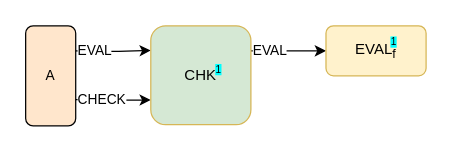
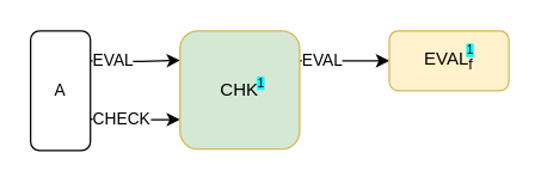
  <mxCell id="0" />
  <mxCell id="1" parent="0" />
  <mxCell id="2" value="EVAL" style="edgeStyle=orthogonalEdgeStyle;rounded=1;orthogonalLoop=1;jettySize=auto;html=1;entryX=0;entryY=0.5;entryDx=0;entryDy=0;align=left;" edge="1" parent="1" target="5"><mxGeometry x="-0.667" y="-10" relative="1" as="geometry"><mxPoint x="200" y="40" as="sourcePoint" /><Array as="points"><mxPoint x="210" y="40" /><mxPoint x="210" y="40" /></Array><mxPoint x="-10" y="-10" as="offset" /></mxGeometry></mxCell>
- <mxCell id="3" value="&lt;font color=&quot;#000000&quot;&gt;A&lt;/font&gt;" style="rounded=1;whiteSpace=wrap;html=1;labelBackgroundColor=none;fontSize=11;fontColor=#3333FF;fillColor=#ffe6cc;" parent="1" vertex="1"><mxGeometry x="20" y="20" width="40" height="80" as="geometry" /></mxCell>
+ <mxCell id="3" value="&lt;font color=&quot;#000000&quot;&gt;A&lt;/font&gt;" style="rounded=1;whiteSpace=wrap;html=1;labelBackgroundColor=none;fontSize=11;fontColor=#3333FF;" parent="1" vertex="1"><mxGeometry x="20" y="20" width="40" height="80" as="geometry" /></mxCell>
  <mxCell id="4" value="&lt;font color=&quot;#000000&quot;&gt;EVAL&lt;/font&gt;" style="edgeStyle=orthogonalEdgeStyle;rounded=1;orthogonalLoop=1;jettySize=auto;html=1;entryX=0;entryY=0.25;entryDx=0;entryDy=0;strokeColor=#000000;fontSize=11;fontColor=#3333FF;align=left;" parent="1" target="8" edge="1"><mxGeometry x="0.003" y="30" relative="1" as="geometry"><mxPoint x="60" y="40" as="sourcePoint" /><mxPoint x="-30" y="30" as="offset" /></mxGeometry></mxCell>
  <mxCell id="5" value="EVAL&lt;sub&gt;f&lt;/sub&gt;" style="rounded=1;whiteSpace=wrap;html=1;fillColor=#fff2cc;strokeColor=#d6b656;" parent="1" vertex="1"><mxGeometry x="260" y="20" width="80" height="40" as="geometry" /></mxCell>
  <mxCell id="6" value="&lt;font style=&quot;background-color: rgb(0 , 255 , 255) ; font-size: 8px&quot;&gt;1&lt;/font&gt;" style="text;html=1;align=center;verticalAlign=middle;resizable=0;points=[];;autosize=1;" parent="1" vertex="1"><mxGeometry x="304" y="22" width="20" height="20" as="geometry" /></mxCell>
  <mxCell id="7" value="CHECK" style="edgeStyle=orthogonalEdgeStyle;rounded=1;orthogonalLoop=1;jettySize=auto;html=1;exitX=0;exitY=0.5;exitDx=0;exitDy=0;entryX=0;entryY=0.75;entryDx=0;entryDy=0;align=left;" edge="1" parent="1" target="8"><mxGeometry x="-1" relative="1" as="geometry"><mxPoint x="60" y="79" as="sourcePoint" /><mxPoint as="offset" /></mxGeometry></mxCell>
  <mxCell id="8" value="CHK" style="rounded=1;whiteSpace=wrap;html=1;fillColor=#d5e8d4;strokeColor=#d6b656;" vertex="1" parent="1"><mxGeometry x="120" y="20" width="80" height="79" as="geometry" /></mxCell>
  <mxCell id="9" value="&lt;font style=&quot;background-color: rgb(0 , 255 , 255) ; font-size: 8px&quot;&gt;1&lt;/font&gt;" style="text;html=1;align=center;verticalAlign=middle;resizable=0;points=[];;autosize=1;" vertex="1" parent="1"><mxGeometry x="164" y="44" width="20" height="20" as="geometry" /></mxCell>
